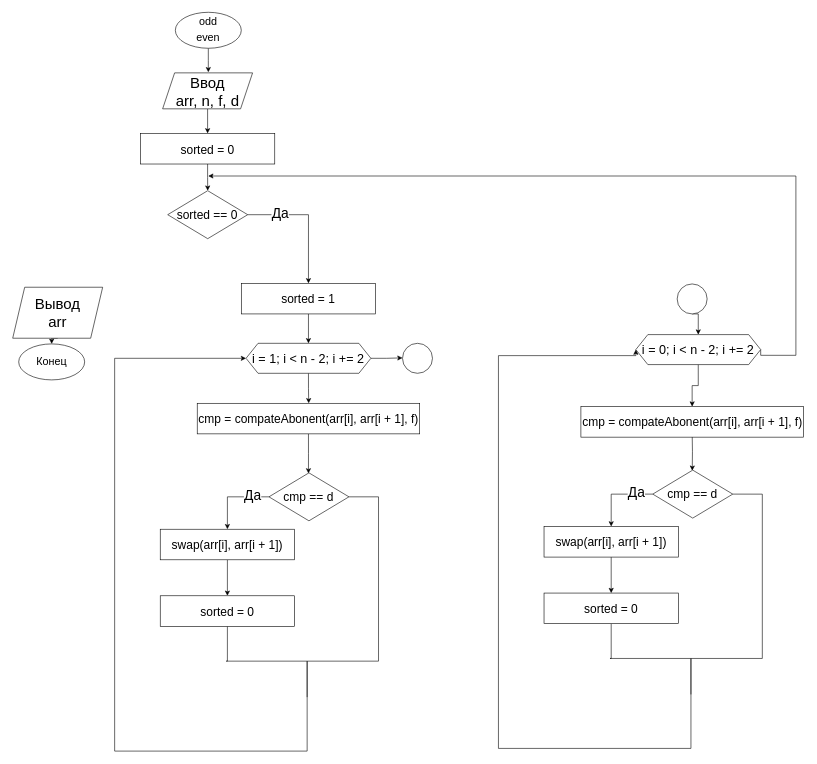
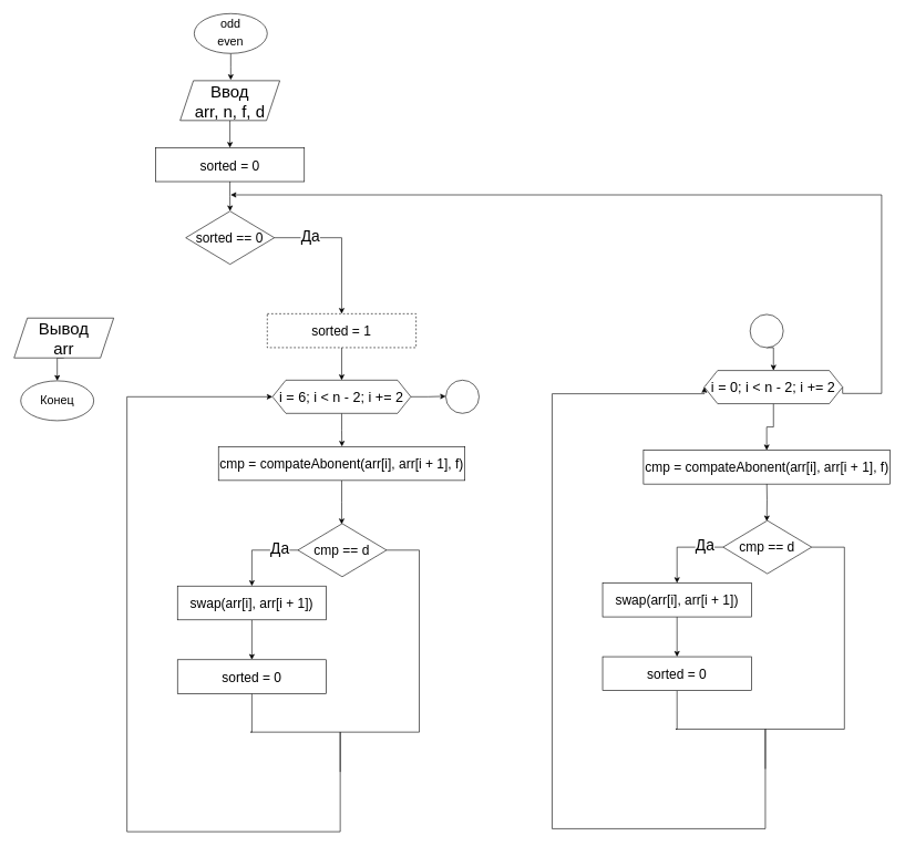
  <mxCell id="0" />
  <mxCell id="1" parent="0" />
  <mxCell id="2" value="" style="edgeStyle=orthogonalEdgeStyle;rounded=0;orthogonalLoop=1;jettySize=auto;html=1;" edge="1" parent="1" source="3"><mxGeometry relative="1" as="geometry"><mxPoint x="346.18" y="120" as="targetPoint" /></mxGeometry></mxCell>
  <mxCell id="3" value="&lt;p style=&quot;line-height: 110%;&quot;&gt;&lt;span style=&quot;font-size: 18px;&quot;&gt;odd&lt;/span&gt;&lt;/p&gt;&lt;p style=&quot;line-height: 110%;&quot;&gt;&lt;span style=&quot;font-size: 18px;&quot;&gt;even&lt;/span&gt;&lt;/p&gt;" style="ellipse;whiteSpace=wrap;html=1;" vertex="1" parent="1"><mxGeometry x="291.18" y="20" width="110" height="60" as="geometry" /></mxCell>
  <mxCell id="4" style="edgeStyle=orthogonalEdgeStyle;rounded=0;orthogonalLoop=1;jettySize=auto;html=1;exitX=0.5;exitY=1;exitDx=0;exitDy=0;entryX=0.5;entryY=0;entryDx=0;entryDy=0;" edge="1" parent="1" source="5" target="7"><mxGeometry relative="1" as="geometry" /></mxCell>
  <mxCell id="5" value="&lt;span style=&quot;font-size: 25px;&quot;&gt;Ввод &lt;br&gt;arr, n, f, d&lt;br&gt;&lt;/span&gt;" style="shape=parallelogram;perimeter=parallelogramPerimeter;whiteSpace=wrap;html=1;fixedSize=1;" vertex="1" parent="1"><mxGeometry x="270" y="121" width="150" height="60" as="geometry" /></mxCell>
  <mxCell id="6" style="edgeStyle=orthogonalEdgeStyle;rounded=0;orthogonalLoop=1;jettySize=auto;html=1;exitX=0.5;exitY=1;exitDx=0;exitDy=0;entryX=0.5;entryY=0;entryDx=0;entryDy=0;" edge="1" parent="1" source="7" target="9"><mxGeometry relative="1" as="geometry" /></mxCell>
  <mxCell id="7" value="sorted = 0" style="rounded=0;whiteSpace=wrap;html=1;fontSize=20;" vertex="1" parent="1"><mxGeometry x="233" y="222" width="224" height="51" as="geometry" /></mxCell>
  <mxCell id="8" style="edgeStyle=orthogonalEdgeStyle;rounded=0;orthogonalLoop=1;jettySize=auto;html=1;exitX=1;exitY=0.5;exitDx=0;exitDy=0;entryX=0.5;entryY=0;entryDx=0;entryDy=0;" edge="1" parent="1" source="9" target="11"><mxGeometry relative="1" as="geometry"><mxPoint x="510" y="472" as="targetPoint" /></mxGeometry></mxCell>
  <mxCell id="9" value="&lt;span style=&quot;font-size: 20px;&quot;&gt;sorted == 0&lt;/span&gt;" style="rhombus;whiteSpace=wrap;html=1;" vertex="1" parent="1"><mxGeometry x="278.47" y="317.5" width="133.41" height="80" as="geometry" /></mxCell>
  <mxCell id="10" style="edgeStyle=orthogonalEdgeStyle;rounded=0;orthogonalLoop=1;jettySize=auto;html=1;exitX=0.5;exitY=1;exitDx=0;exitDy=0;entryX=0.5;entryY=0;entryDx=0;entryDy=0;" edge="1" parent="1" source="11" target="14"><mxGeometry relative="1" as="geometry" /></mxCell>
- <mxCell id="11" value="sorted = 1" style="rounded=0;whiteSpace=wrap;html=1;fontSize=20;" vertex="1" parent="1"><mxGeometry x="401.18" y="472" width="224" height="51" as="geometry" /></mxCell>
+ <mxCell id="11" value="sorted = 1" style="rounded=0;whiteSpace=wrap;html=1;fontSize=20;dashed=1;" vertex="1" parent="1"><mxGeometry x="401.18" y="472" width="224" height="51" as="geometry" /></mxCell>
  <mxCell id="12" style="edgeStyle=orthogonalEdgeStyle;rounded=0;orthogonalLoop=1;jettySize=auto;html=1;exitX=0.5;exitY=1;exitDx=0;exitDy=0;" edge="1" parent="1" source="14"><mxGeometry relative="1" as="geometry"><mxPoint x="513.609" y="672" as="targetPoint" /></mxGeometry></mxCell>
  <mxCell id="13" style="edgeStyle=orthogonalEdgeStyle;rounded=0;orthogonalLoop=1;jettySize=auto;html=1;exitX=1;exitY=0.5;exitDx=0;exitDy=0;" edge="1" parent="1" source="14"><mxGeometry relative="1" as="geometry"><mxPoint x="670" y="596.273" as="targetPoint" /></mxGeometry></mxCell>
- <mxCell id="14" value="&lt;font style=&quot;font-size: 21px;&quot;&gt;i = 1; i &amp;lt; n - 2; i += 2&lt;/font&gt;" style="shape=hexagon;perimeter=hexagonPerimeter2;whiteSpace=wrap;html=1;fixedSize=1;" vertex="1" parent="1"><mxGeometry x="409.09" y="572" width="208.18" height="50" as="geometry" /></mxCell>
+ <mxCell id="14" value="&lt;font style=&quot;font-size: 21px;&quot;&gt;i = 6; i &amp;lt; n - 2; i += 2&lt;/font&gt;" style="shape=hexagon;perimeter=hexagonPerimeter2;whiteSpace=wrap;html=1;fixedSize=1;" vertex="1" parent="1"><mxGeometry x="409.09" y="572" width="208.18" height="50" as="geometry" /></mxCell>
  <mxCell id="15" style="edgeStyle=orthogonalEdgeStyle;rounded=0;orthogonalLoop=1;jettySize=auto;html=1;exitX=0.5;exitY=1;exitDx=0;exitDy=0;entryX=0.5;entryY=0;entryDx=0;entryDy=0;" edge="1" parent="1" source="16"><mxGeometry relative="1" as="geometry"><mxPoint x="513.175" y="789" as="targetPoint" /></mxGeometry></mxCell>
  <mxCell id="16" value="cmp = compateAbonent(arr[i], arr[i + 1], f)" style="rounded=0;whiteSpace=wrap;html=1;fontSize=20;" vertex="1" parent="1"><mxGeometry x="327.68" y="672" width="371" height="51" as="geometry" /></mxCell>
  <mxCell id="17" style="edgeStyle=orthogonalEdgeStyle;rounded=0;orthogonalLoop=1;jettySize=auto;html=1;exitX=0;exitY=0.5;exitDx=0;exitDy=0;entryX=0.5;entryY=0;entryDx=0;entryDy=0;" edge="1" parent="1" source="19" target="22"><mxGeometry relative="1" as="geometry"><mxPoint x="384" y="1008" as="targetPoint" /></mxGeometry></mxCell>
  <mxCell id="18" style="edgeStyle=orthogonalEdgeStyle;rounded=0;orthogonalLoop=1;jettySize=auto;html=1;exitX=1;exitY=0.5;exitDx=0;exitDy=0;entryX=0;entryY=0.5;entryDx=0;entryDy=0;" edge="1" parent="1" source="19" target="14"><mxGeometry relative="1" as="geometry"><mxPoint x="510" y="1262" as="targetPoint" /><Array as="points"><mxPoint x="630" y="828" /><mxPoint x="630" y="1102" /><mxPoint x="511" y="1102" /><mxPoint x="511" y="1252" /><mxPoint x="190" y="1252" /><mxPoint x="190" y="597" /></Array></mxGeometry></mxCell>
  <mxCell id="19" value="&lt;span style=&quot;font-size: 20px;&quot;&gt;cmp == d&lt;/span&gt;" style="rhombus;whiteSpace=wrap;html=1;" vertex="1" parent="1"><mxGeometry x="447.29" y="788" width="133.41" height="80" as="geometry" /></mxCell>
  <mxCell id="20" value="&lt;font style=&quot;font-size: 23px;&quot;&gt;Да&lt;/font&gt;" style="edgeLabel;html=1;align=center;verticalAlign=middle;resizable=0;points=[];" vertex="1" connectable="0" parent="1"><mxGeometry x="419.001" y="825" as="geometry" /></mxCell>
  <mxCell id="21" style="edgeStyle=orthogonalEdgeStyle;rounded=0;orthogonalLoop=1;jettySize=auto;html=1;exitX=0.5;exitY=1;exitDx=0;exitDy=0;entryX=0.5;entryY=0;entryDx=0;entryDy=0;" edge="1" parent="1" source="22" target="24"><mxGeometry relative="1" as="geometry" /></mxCell>
  <mxCell id="22" value="swap(arr[i], arr[i + 1])" style="rounded=0;whiteSpace=wrap;html=1;fontSize=20;" vertex="1" parent="1"><mxGeometry x="266" y="882" width="224" height="51" as="geometry" /></mxCell>
  <mxCell id="23" style="edgeStyle=orthogonalEdgeStyle;rounded=0;orthogonalLoop=1;jettySize=auto;html=1;exitX=0.5;exitY=1;exitDx=0;exitDy=0;endArrow=none;endFill=0;" edge="1" parent="1" source="24"><mxGeometry relative="1" as="geometry"><mxPoint x="511" y="1162" as="targetPoint" /><Array as="points"><mxPoint x="376" y="1102" /><mxPoint x="511" y="1102" /><mxPoint x="511" y="1162" /></Array></mxGeometry></mxCell>
  <mxCell id="24" value="sorted = 0" style="rounded=0;whiteSpace=wrap;html=1;fontSize=20;" vertex="1" parent="1"><mxGeometry x="266" y="993" width="224" height="51" as="geometry" /></mxCell>
  <mxCell id="25" style="edgeStyle=orthogonalEdgeStyle;rounded=0;orthogonalLoop=1;jettySize=auto;html=1;exitX=0.5;exitY=1;exitDx=0;exitDy=0;entryX=0.5;entryY=0;entryDx=0;entryDy=0;" edge="1" parent="1" source="27" target="37"><mxGeometry relative="1" as="geometry"><mxPoint x="1153.609" y="667.45" as="targetPoint" /></mxGeometry></mxCell>
  <mxCell id="26" style="edgeStyle=orthogonalEdgeStyle;rounded=0;orthogonalLoop=1;jettySize=auto;html=1;exitX=1;exitY=0.5;exitDx=0;exitDy=0;" edge="1" parent="1" source="27"><mxGeometry relative="1" as="geometry"><mxPoint x="346" y="293" as="targetPoint" /><mxPoint x="1253.27" y="583.45" as="sourcePoint" /><Array as="points"><mxPoint x="1326" y="592" /><mxPoint x="1326" y="293" /></Array></mxGeometry></mxCell>
  <mxCell id="27" value="&lt;font style=&quot;font-size: 21px;&quot;&gt;i = 0; i &amp;lt; n - 2; i += 2&lt;/font&gt;" style="shape=hexagon;perimeter=hexagonPerimeter2;whiteSpace=wrap;html=1;fixedSize=1;" vertex="1" parent="1"><mxGeometry x="1059.09" y="557.45" width="208.18" height="50" as="geometry" /></mxCell>
  <mxCell id="28" style="edgeStyle=orthogonalEdgeStyle;rounded=0;orthogonalLoop=1;jettySize=auto;html=1;exitX=0.5;exitY=1;exitDx=0;exitDy=0;entryX=0.5;entryY=0;entryDx=0;entryDy=0;" edge="1" parent="1"><mxGeometry relative="1" as="geometry"><mxPoint x="1153" y="718.45" as="sourcePoint" /><mxPoint x="1153.175" y="784.45" as="targetPoint" /></mxGeometry></mxCell>
  <mxCell id="29" style="edgeStyle=orthogonalEdgeStyle;rounded=0;orthogonalLoop=1;jettySize=auto;html=1;exitX=0;exitY=0.5;exitDx=0;exitDy=0;entryX=0.5;entryY=0;entryDx=0;entryDy=0;" edge="1" parent="1" source="31" target="34"><mxGeometry relative="1" as="geometry"><mxPoint x="1024" y="1003.45" as="targetPoint" /></mxGeometry></mxCell>
  <mxCell id="30" style="edgeStyle=orthogonalEdgeStyle;rounded=0;orthogonalLoop=1;jettySize=auto;html=1;exitX=1;exitY=0.5;exitDx=0;exitDy=0;entryX=0;entryY=0.5;entryDx=0;entryDy=0;" edge="1" parent="1" source="31" target="27"><mxGeometry relative="1" as="geometry"><mxPoint x="1150" y="1257.45" as="targetPoint" /><Array as="points"><mxPoint x="1270" y="823.45" /><mxPoint x="1270" y="1097.45" /><mxPoint x="1151" y="1097.45" /><mxPoint x="1151" y="1247.45" /><mxPoint x="830" y="1247.45" /><mxPoint x="830" y="592.45" /></Array></mxGeometry></mxCell>
  <mxCell id="31" value="&lt;span style=&quot;font-size: 20px;&quot;&gt;cmp == d&lt;/span&gt;" style="rhombus;whiteSpace=wrap;html=1;" vertex="1" parent="1"><mxGeometry x="1087.29" y="783.45" width="133.41" height="80" as="geometry" /></mxCell>
  <mxCell id="32" value="&lt;font style=&quot;font-size: 23px;&quot;&gt;Да&lt;/font&gt;" style="edgeLabel;html=1;align=center;verticalAlign=middle;resizable=0;points=[];" vertex="1" connectable="0" parent="1"><mxGeometry x="1059.001" y="820.45" as="geometry" /></mxCell>
  <mxCell id="33" style="edgeStyle=orthogonalEdgeStyle;rounded=0;orthogonalLoop=1;jettySize=auto;html=1;exitX=0.5;exitY=1;exitDx=0;exitDy=0;entryX=0.5;entryY=0;entryDx=0;entryDy=0;" edge="1" parent="1" source="34" target="36"><mxGeometry relative="1" as="geometry" /></mxCell>
  <mxCell id="34" value="swap(arr[i], arr[i + 1])" style="rounded=0;whiteSpace=wrap;html=1;fontSize=20;" vertex="1" parent="1"><mxGeometry x="906" y="877.45" width="224" height="51" as="geometry" /></mxCell>
  <mxCell id="35" style="edgeStyle=orthogonalEdgeStyle;rounded=0;orthogonalLoop=1;jettySize=auto;html=1;exitX=0.5;exitY=1;exitDx=0;exitDy=0;endArrow=none;endFill=0;" edge="1" parent="1" source="36"><mxGeometry relative="1" as="geometry"><mxPoint x="1151" y="1157.45" as="targetPoint" /><Array as="points"><mxPoint x="1016" y="1097.45" /><mxPoint x="1151" y="1097.45" /><mxPoint x="1151" y="1157.45" /></Array></mxGeometry></mxCell>
  <mxCell id="36" value="sorted = 0" style="rounded=0;whiteSpace=wrap;html=1;fontSize=20;" vertex="1" parent="1"><mxGeometry x="906" y="988.45" width="224" height="51" as="geometry" /></mxCell>
  <mxCell id="37" value="cmp = compateAbonent(arr[i], arr[i + 1], f)" style="rounded=0;whiteSpace=wrap;html=1;fontSize=20;" vertex="1" parent="1"><mxGeometry x="967.5" y="677.45" width="371" height="51" as="geometry" /></mxCell>
  <mxCell id="38" value="" style="ellipse;whiteSpace=wrap;html=1;aspect=fixed;" vertex="1" parent="1"><mxGeometry x="670" y="572" width="50" height="50" as="geometry" /></mxCell>
  <mxCell id="39" style="edgeStyle=orthogonalEdgeStyle;rounded=0;orthogonalLoop=1;jettySize=auto;html=1;exitX=0.5;exitY=1;exitDx=0;exitDy=0;entryX=0.5;entryY=0;entryDx=0;entryDy=0;" edge="1" parent="1" source="40" target="27"><mxGeometry relative="1" as="geometry" /></mxCell>
  <mxCell id="40" value="" style="ellipse;whiteSpace=wrap;html=1;aspect=fixed;" vertex="1" parent="1"><mxGeometry x="1128" y="473" width="50" height="50" as="geometry" /></mxCell>
  <mxCell id="41" value="&lt;font style=&quot;font-size: 23px;&quot;&gt;Да&lt;/font&gt;" style="edgeLabel;html=1;align=center;verticalAlign=middle;resizable=0;points=[];" vertex="1" connectable="0" parent="1"><mxGeometry x="465.001" y="354.5" as="geometry" /></mxCell>
  <mxCell id="42" style="edgeStyle=orthogonalEdgeStyle;rounded=0;orthogonalLoop=1;jettySize=auto;html=1;exitX=0.5;exitY=1;exitDx=0;exitDy=0;entryX=0.5;entryY=0;entryDx=0;entryDy=0;" edge="1" parent="1" source="44" target="43"><mxGeometry relative="1" as="geometry"><mxPoint x="95" y="491" as="sourcePoint" /></mxGeometry></mxCell>
  <mxCell id="43" value="&lt;p style=&quot;line-height: 110%;&quot;&gt;&lt;span style=&quot;font-size: 18px;&quot;&gt;Конец&lt;/span&gt;&lt;/p&gt;" style="ellipse;whiteSpace=wrap;html=1;" vertex="1" parent="1"><mxGeometry x="30" y="573" width="110" height="60" as="geometry" /></mxCell>
- <mxCell id="44" value="&lt;span style=&quot;font-size: 25px;&quot;&gt;Вывод&lt;br&gt;arr&lt;br&gt;&lt;/span&gt;" style="shape=parallelogram;perimeter=parallelogramPerimeter;whiteSpace=wrap;html=1;fixedSize=1;" vertex="1" parent="1"><mxGeometry x="20" y="478.5" width="150" height="85" as="geometry" /></mxCell>
+ <mxCell id="44" value="&lt;span style=&quot;font-size: 25px;&quot;&gt;Вывод&lt;br&gt;arr&lt;br&gt;&lt;/span&gt;" style="shape=parallelogram;perimeter=parallelogramPerimeter;whiteSpace=wrap;html=1;fixedSize=1;" vertex="1" parent="1"><mxGeometry x="20" y="478.5" width="150" height="60" as="geometry" /></mxCell>
